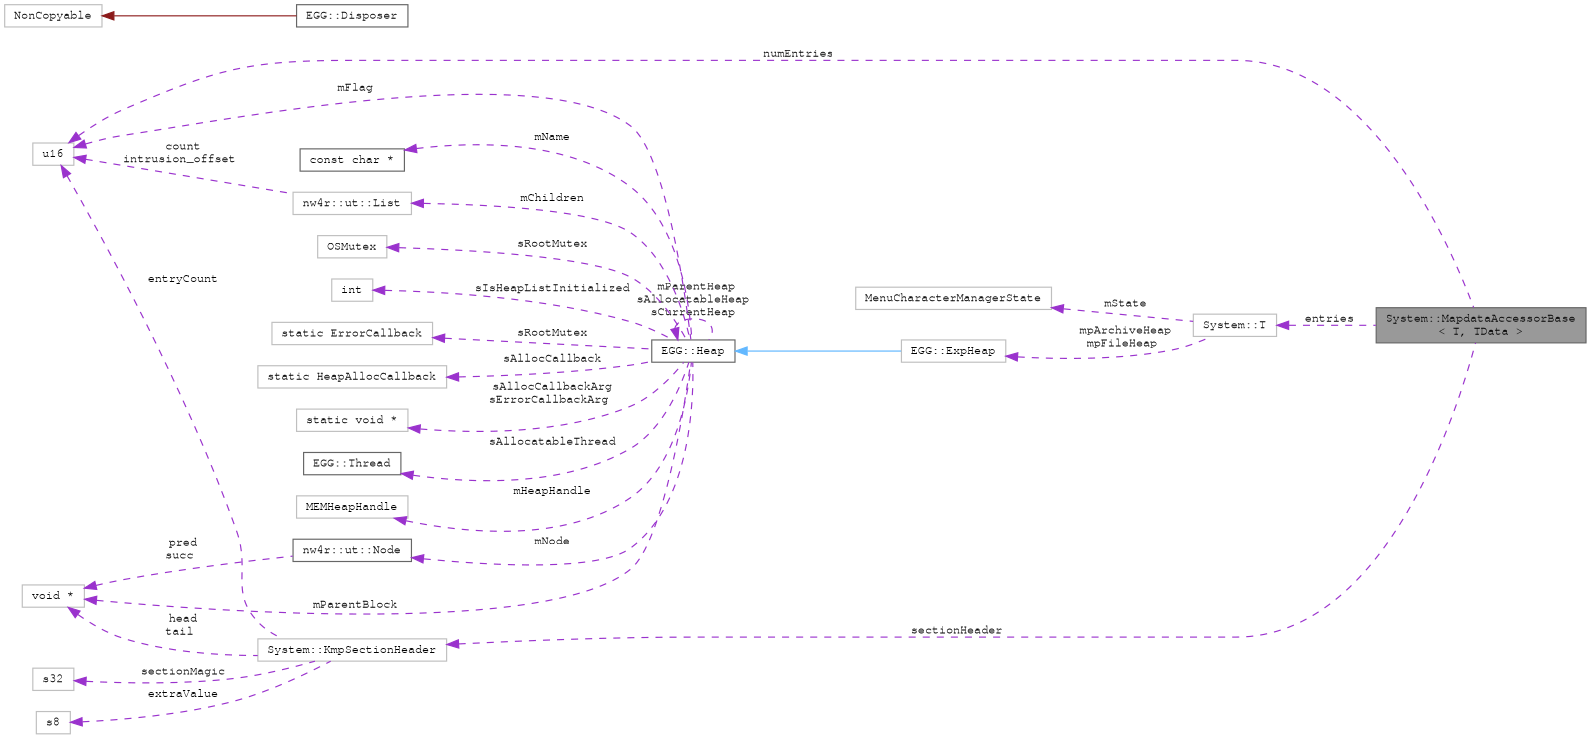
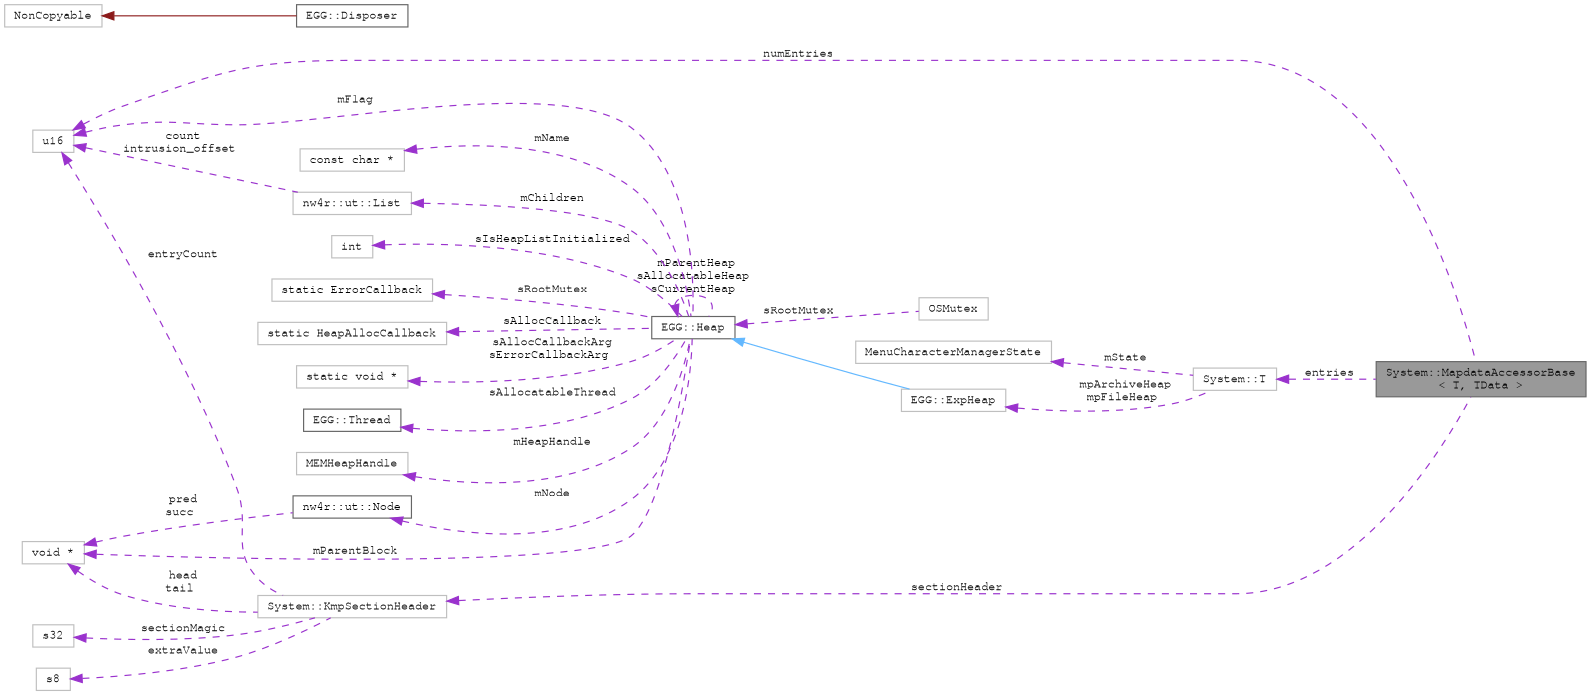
  digraph {
    rankdir=LR
    node [color=grey75 fillcolor=white fontname=FreeMono fontsize=10 shape=box style=filled]
    edge [color=darkorchid3 dir=back fontname=FreeMono fontsize=10 labelfontname=FreeMono labelfontsize=10 style=dashed]
    n1 [color=gray40 fillcolor=grey60 fontcolor=black height=0.2 label="System::MapdataAccessorBase\l\< T, TData \>" width=0.4]
    n2 [height=0.2 label="System::T" width=0.4]
    n3 [height=0.2 label="EGG::ExpHeap" width=0.4]
    n4 [color=gray40 height=0.2 label="EGG::Heap" width=0.4]
    n5 [color=gray40 height=0.2 label="EGG::Disposer" width=0.4]
    n6 [height=0.2 label=NonCopyable width=0.4]
    n7 [height=0.2 label=OSMutex width=0.4]
    n8 [height=0.2 label=int width=0.4]
    n9 [height=0.2 label="static ErrorCallback" width=0.4]
    n10 [height=0.2 label="static HeapAllocCallback" width=0.4]
    n11 [height=0.2 label="static void *" width=0.4]
    n12 [color=gray40 height=0.2 label="EGG::Thread" width=0.4]
    n13 [height=0.2 label=MEMHeapHandle width=0.4]
    n14 [height=0.2 label="void *" width=0.4]
    n15 [color=gray40 height=0.2 label="nw4r::ut::Node" width=0.4]
    n16 [height=0.2 label="System::KmpSectionHeader" width=0.4]
    n17 [height=0.2 label="nw4r::ut::List" width=0.4]
    n18 [height=0.2 label=u16 width=0.4]
-   n19 [color=gray40 height=0.2 label="const char *" width=0.4]
+   n19 [height=0.2 label="const char *" width=0.4]
    n20 [height=0.2 label=MenuCharacterManagerState width=0.4]
    n21 [height=0.2 label=s32 width=0.4]
    n22 [height=0.2 label=s8 width=0.4]
    n2 -> n1 [label=" entries"]
    n3 -> n2 [label=" mpArchiveHeap\nmpFileHeap"]
    n4 -> n3 [color=steelblue1 style=solid]
    n4 -> n4 [label=" mParentHeap\nsAllocatableHeap\nsCurrentHeap"]
    n6 -> n5 [color=firebrick4 style=solid]
-   n7 -> n4 [label=" sRootMutex"]
+   n4 -> n7 [label=" sRootMutex"]
    n8 -> n4 [label=" sIsHeapListInitialized"]
    n9 -> n4 [label=" sRootMutex"]
    n10 -> n4 [label=" sAllocCallback"]
    n11 -> n4 [label=" sAllocCallbackArg\nsErrorCallbackArg"]
    n12 -> n4 [label=" sAllocatableThread"]
    n13 -> n4 [label=" mHeapHandle"]
    n14 -> n4 [label=" mParentBlock"]
    n14 -> n15 [label=" pred\nsucc"]
    n14 -> n16 [label=" head\ntail"]
    n15 -> n4 [label=" mNode"]
    n16 -> n1 [label=" sectionHeader"]
    n17 -> n4 [label=" mChildren"]
    n18 -> n1 [label=" numEntries"]
    n18 -> n4 [label=" mFlag"]
    n18 -> n16 [label=" entryCount"]
    n18 -> n17 [label=" count\nintrusion_offset"]
    n19 -> n4 [label=" mName"]
    n20 -> n2 [label=" mState"]
    n21 -> n16 [label=" sectionMagic"]
    n22 -> n16 [label=" extraValue"]
  }
